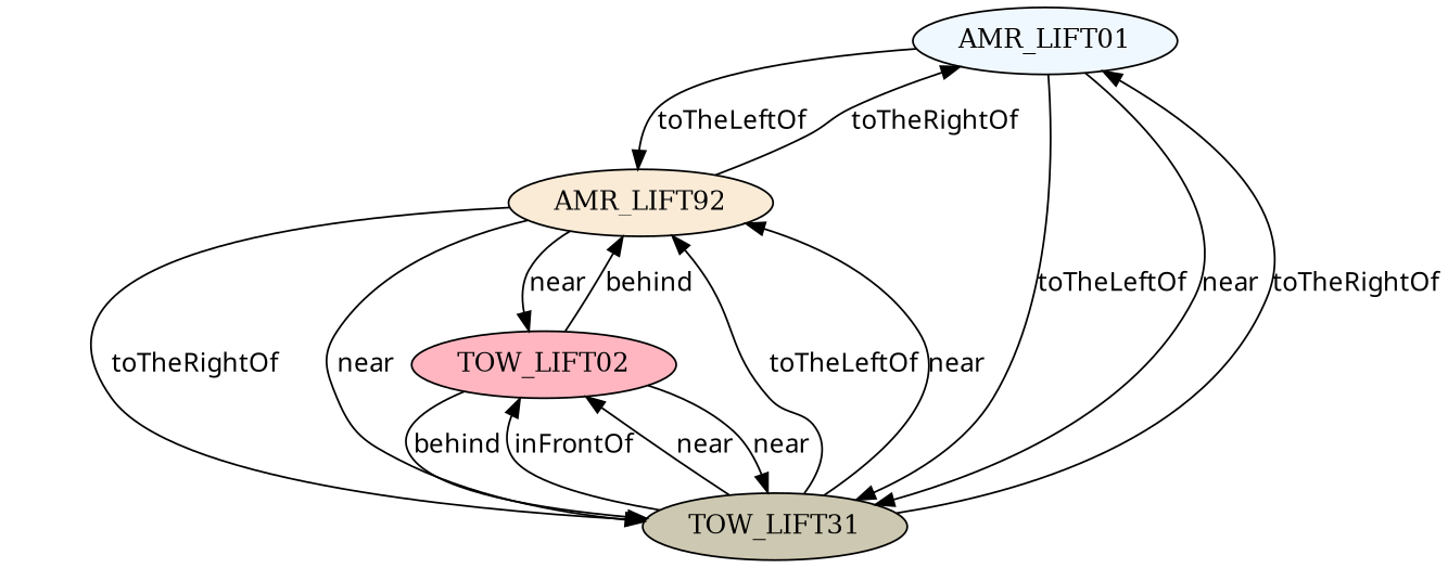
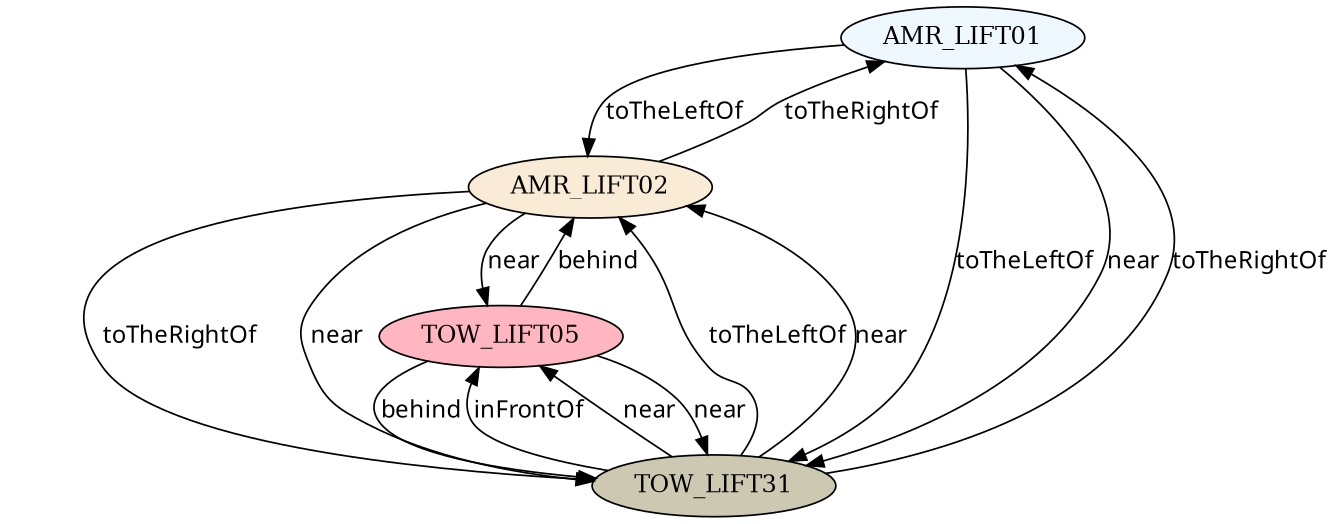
  digraph {
    node [style=filled]
    edge [color=black fontname=Sans style=filled]
    n1 [fillcolor=aliceblue label=AMR_LIFT01]
-   n2 [fillcolor=antiquewhite label=AMR_LIFT92]
+   n2 [fillcolor=antiquewhite label=AMR_LIFT02]
    n3 [fillcolor=cornsilk3 label=TOW_LIFT31]
-   n4 [fillcolor=lightpink label=TOW_LIFT02]
+   n4 [fillcolor=lightpink label=TOW_LIFT05]
    n1 -> n2 [label=toTheLeftOf]
    n1 -> n3 [label=toTheLeftOf]
    n1 -> n3 [label=near]
    n2 -> n1 [label=toTheRightOf]
    n2 -> n3 [label=toTheRightOf]
    n2 -> n3 [label=near]
    n2 -> n4 [label=near]
    n3 -> n1 [label=toTheRightOf]
    n3 -> n2 [label=toTheLeftOf]
    n3 -> n2 [label=near]
    n3 -> n4 [label=inFrontOf]
    n3 -> n4 [label=near]
    n4 -> n2 [label=behind]
    n4 -> n3 [label=behind]
    n4 -> n3 [label=near]
  }
